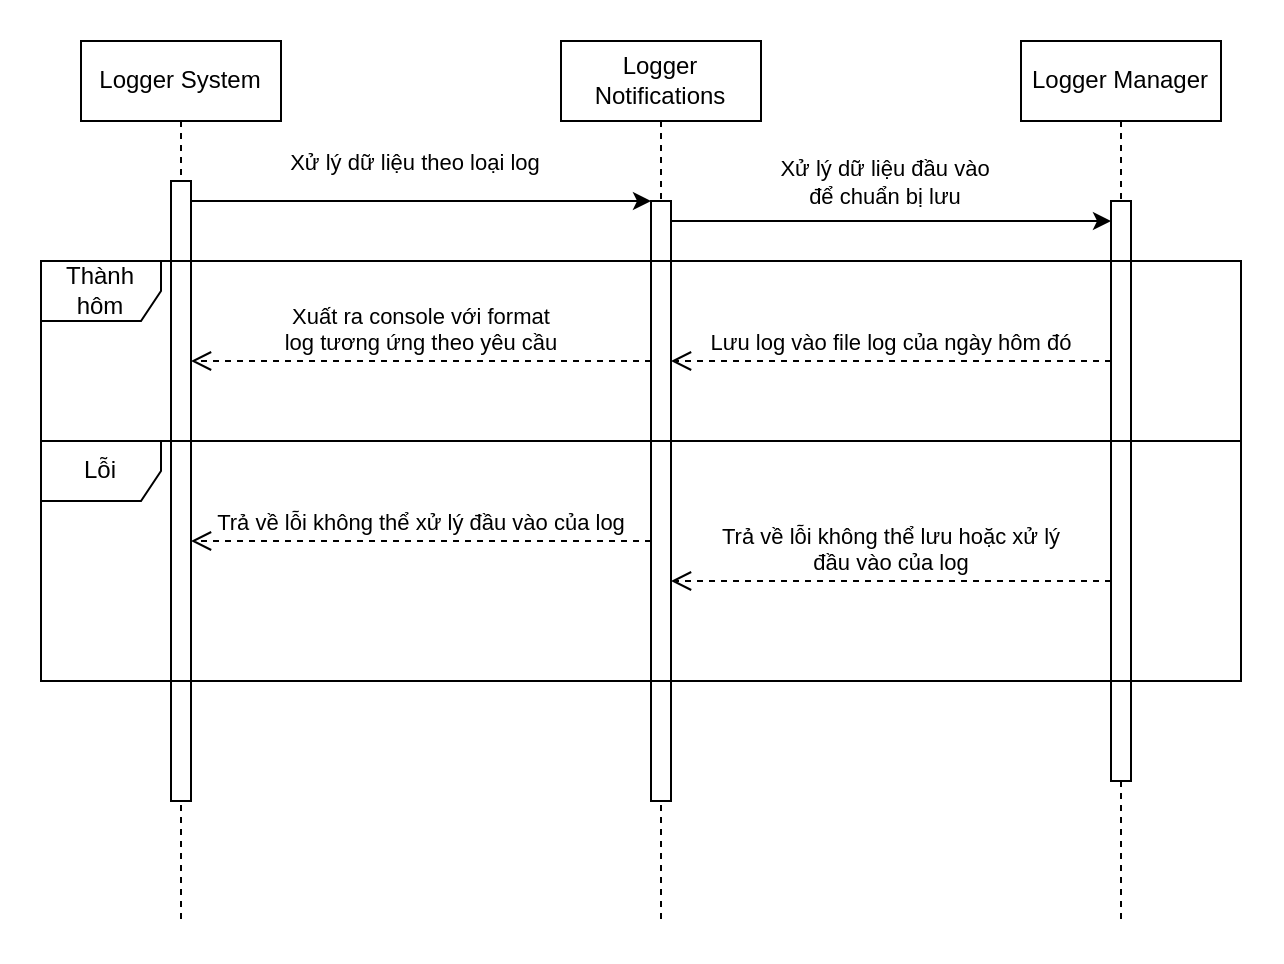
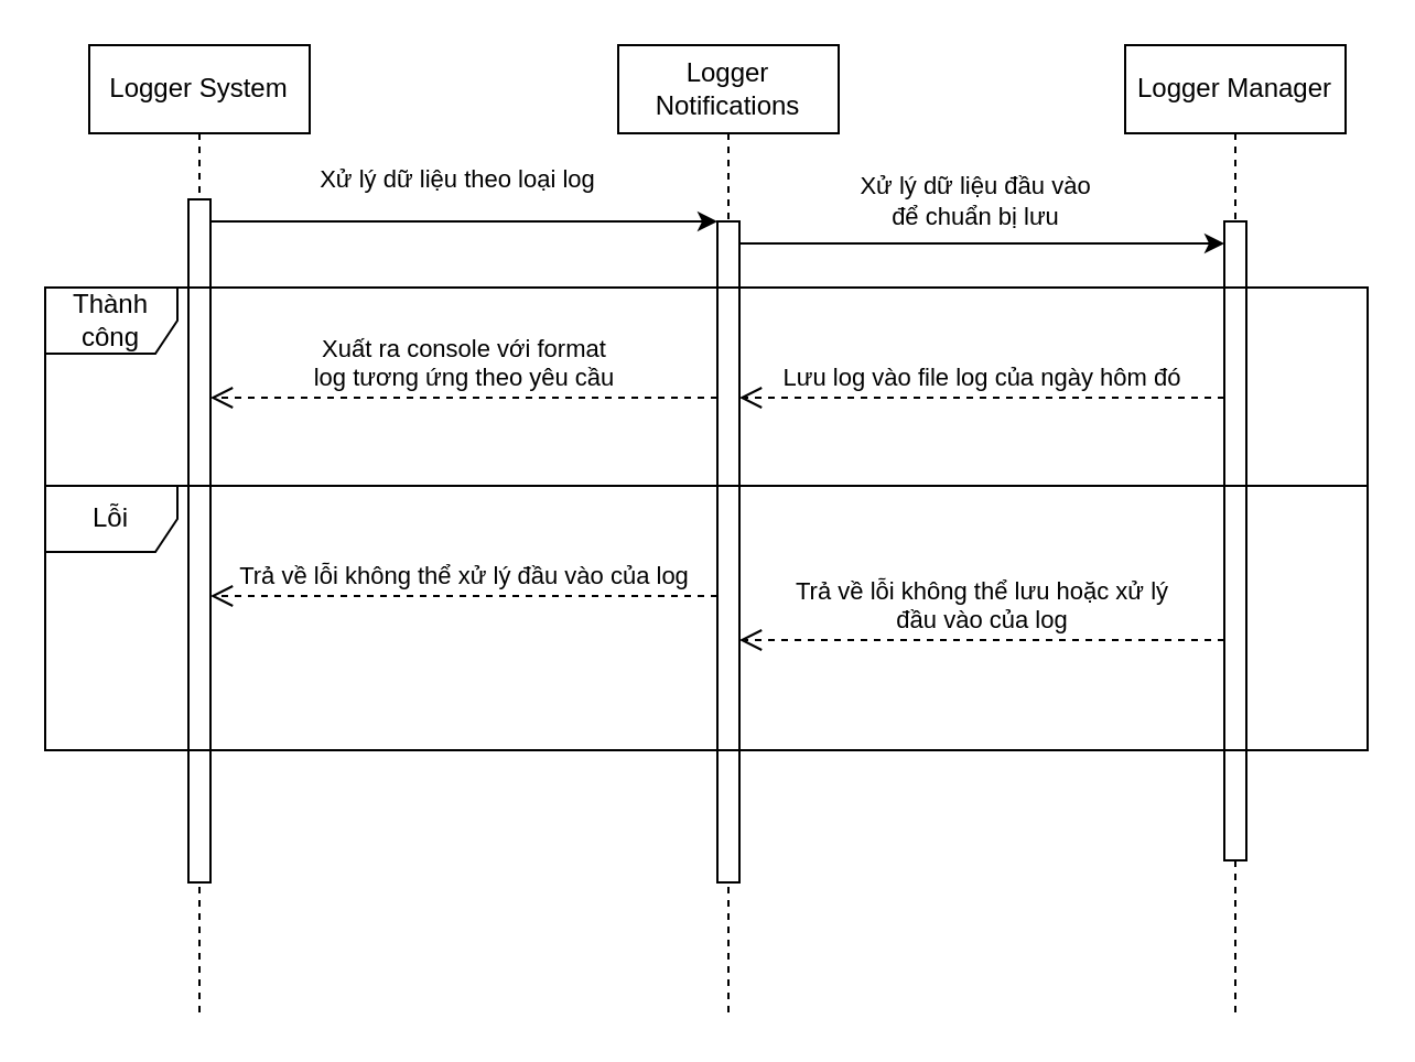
  <mxCell id="0" />
  <mxCell id="1" parent="0" />
  <mxCell id="2" value="Logger System" style="shape=umlLifeline;perimeter=lifelinePerimeter;whiteSpace=wrap;html=1;container=0;dropTarget=0;collapsible=0;recursiveResize=0;outlineConnect=0;portConstraint=eastwest;newEdgeStyle={&quot;edgeStyle&quot;:&quot;elbowEdgeStyle&quot;,&quot;elbow&quot;:&quot;vertical&quot;,&quot;curved&quot;:0,&quot;rounded&quot;:0};" parent="1" vertex="1"><mxGeometry x="40" y="20" width="100" height="440" as="geometry" /></mxCell>
  <mxCell id="3" value="" style="html=1;points=[];perimeter=orthogonalPerimeter;outlineConnect=0;targetShapes=umlLifeline;portConstraint=eastwest;newEdgeStyle={&quot;edgeStyle&quot;:&quot;elbowEdgeStyle&quot;,&quot;elbow&quot;:&quot;vertical&quot;,&quot;curved&quot;:0,&quot;rounded&quot;:0};" parent="2" vertex="1"><mxGeometry x="45" y="70" width="10" height="310" as="geometry" /></mxCell>
  <mxCell id="4" value="Logger Notifications" style="shape=umlLifeline;perimeter=lifelinePerimeter;whiteSpace=wrap;html=1;container=0;dropTarget=0;collapsible=0;recursiveResize=0;outlineConnect=0;portConstraint=eastwest;newEdgeStyle={&quot;edgeStyle&quot;:&quot;elbowEdgeStyle&quot;,&quot;elbow&quot;:&quot;vertical&quot;,&quot;curved&quot;:0,&quot;rounded&quot;:0};" parent="1" vertex="1"><mxGeometry x="280" y="20" width="100" height="440" as="geometry" /></mxCell>
  <mxCell id="5" value="" style="html=1;points=[];perimeter=orthogonalPerimeter;outlineConnect=0;targetShapes=umlLifeline;portConstraint=eastwest;newEdgeStyle={&quot;edgeStyle&quot;:&quot;elbowEdgeStyle&quot;,&quot;elbow&quot;:&quot;vertical&quot;,&quot;curved&quot;:0,&quot;rounded&quot;:0};" parent="4" vertex="1"><mxGeometry x="45" y="80" width="10" height="300" as="geometry" /></mxCell>
  <mxCell id="6" value="Logger Manager" style="shape=umlLifeline;perimeter=lifelinePerimeter;whiteSpace=wrap;html=1;container=0;dropTarget=0;collapsible=0;recursiveResize=0;outlineConnect=0;portConstraint=eastwest;newEdgeStyle={&quot;edgeStyle&quot;:&quot;elbowEdgeStyle&quot;,&quot;elbow&quot;:&quot;vertical&quot;,&quot;curved&quot;:0,&quot;rounded&quot;:0};" parent="1" vertex="1"><mxGeometry x="510" y="20" width="100" height="440" as="geometry" /></mxCell>
  <mxCell id="7" value="" style="html=1;points=[];perimeter=orthogonalPerimeter;outlineConnect=0;targetShapes=umlLifeline;portConstraint=eastwest;newEdgeStyle={&quot;edgeStyle&quot;:&quot;elbowEdgeStyle&quot;,&quot;elbow&quot;:&quot;vertical&quot;,&quot;curved&quot;:0,&quot;rounded&quot;:0};" parent="6" vertex="1"><mxGeometry x="45" y="80" width="10" height="290" as="geometry" /></mxCell>
  <mxCell id="8" value="" style="endArrow=classic;html=1;rounded=0;" parent="1" source="3" edge="1"><mxGeometry width="50" height="50" relative="1" as="geometry"><mxPoint x="149.81" y="100" as="sourcePoint" /><mxPoint x="325" y="100" as="targetPoint" /></mxGeometry></mxCell>
  <mxCell id="9" value="Xử lý dữ liệu theo loại log" style="edgeLabel;html=1;align=center;verticalAlign=middle;resizable=0;points=[];" parent="8" vertex="1" connectable="0"><mxGeometry x="-0.039" relative="1" as="geometry"><mxPoint y="-20" as="offset" /></mxGeometry></mxCell>
  <mxCell id="10" value="" style="endArrow=classic;html=1;rounded=0;" parent="1" target="7" edge="1"><mxGeometry width="50" height="50" relative="1" as="geometry"><mxPoint x="335" y="110" as="sourcePoint" /><mxPoint x="505" y="110" as="targetPoint" /></mxGeometry></mxCell>
  <mxCell id="11" value="Xử lý dữ liệu đầu vào &lt;br&gt;để chuẩn bị lưu" style="edgeLabel;html=1;align=center;verticalAlign=middle;resizable=0;points=[];" parent="10" vertex="1" connectable="0"><mxGeometry x="-0.039" relative="1" as="geometry"><mxPoint y="-20" as="offset" /></mxGeometry></mxCell>
- <mxCell id="12" value="Thành hôm" style="shape=umlFrame;whiteSpace=wrap;html=1;pointerEvents=0;" parent="1" vertex="1"><mxGeometry x="20" y="130" width="600" height="90" as="geometry" /></mxCell>
+ <mxCell id="12" value="Thành công" style="shape=umlFrame;whiteSpace=wrap;html=1;pointerEvents=0;" parent="1" vertex="1"><mxGeometry x="20" y="130" width="600" height="90" as="geometry" /></mxCell>
  <mxCell id="13" value="Lỗi" style="shape=umlFrame;whiteSpace=wrap;html=1;pointerEvents=0;" parent="1" vertex="1"><mxGeometry x="20" y="220" width="600" height="120" as="geometry" /></mxCell>
  <mxCell id="14" value="Trả về lỗi không thể xử lý đầu vào của log" style="html=1;verticalAlign=bottom;endArrow=open;dashed=1;endSize=8;curved=0;rounded=0;" parent="1" target="3" edge="1"><mxGeometry relative="1" as="geometry"><mxPoint x="325" y="270" as="sourcePoint" /><mxPoint x="155" y="270" as="targetPoint" /></mxGeometry></mxCell>
  <mxCell id="15" value="Trả về lỗi không thể lưu hoặc xử lý&lt;br&gt;đầu vào của log" style="html=1;verticalAlign=bottom;endArrow=open;dashed=1;endSize=8;curved=0;rounded=0;" parent="1" source="7" target="5" edge="1"><mxGeometry relative="1" as="geometry"><mxPoint x="500" y="265" as="sourcePoint" /><mxPoint x="330" y="265" as="targetPoint" /><mxPoint as="offset" /><Array as="points"><mxPoint x="400" y="290" /><mxPoint x="350" y="290" /></Array></mxGeometry></mxCell>
  <mxCell id="16" value="Xuất ra console với format&lt;br&gt;log tương ứng theo yêu cầu" style="html=1;verticalAlign=bottom;endArrow=open;dashed=1;endSize=8;curved=0;rounded=0;" parent="1" target="3" edge="1"><mxGeometry relative="1" as="geometry"><mxPoint x="325" y="180" as="sourcePoint" /><mxPoint x="155" y="180" as="targetPoint" /></mxGeometry></mxCell>
  <mxCell id="17" value="Lưu log vào file log của ngày hôm đó" style="html=1;verticalAlign=bottom;endArrow=open;dashed=1;endSize=8;curved=0;rounded=0;" parent="1" edge="1"><mxGeometry relative="1" as="geometry"><mxPoint x="555" y="180" as="sourcePoint" /><mxPoint x="335" y="180" as="targetPoint" /></mxGeometry></mxCell>
